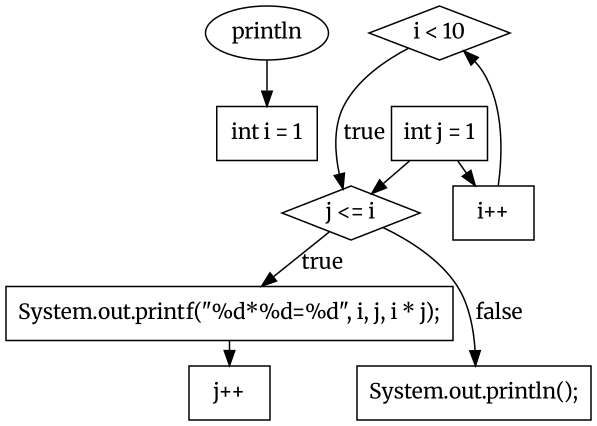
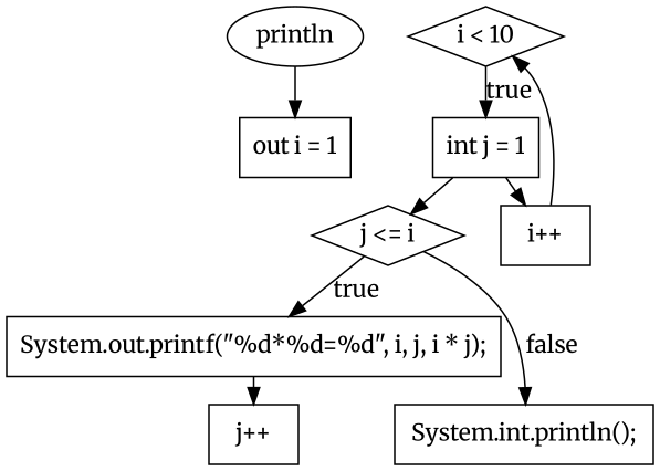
  digraph {
    fontname=Merriweather
    nodesep=0.1
    ranksep=0.1
    node [fillcolor=white fontname=Merriweather shape=box style=filled]
    edge [fontname=Merriweather]
    n1 [label=println shape=ellipse]
-   n2 [label="int i = 1"]
+   n2 [label="out i = 1"]
    n3 [label="i \< 10" shape=diamond]
    n4 [label="int j = 1"]
    n5 [label="j \<= i" shape=diamond]
    n6 [label="i++"]
    n7 [label="System.out.printf(\"%d*%d=%d\", i, j, i * j);"]
-   n8 [label="System.out.println();"]
+   n8 [label="System.int.println();"]
    n9 [label="j++"]
    n1 -> n2
-   n3 -> n5 [label=true minlen=1]
+   n3 -> n4 [label=true minlen=1]
    n4 -> n5
    n4 -> n6
    n5 -> n7 [label=true minlen=1]
    n5 -> n8 [label=false minlen=2]
    n6 -> n3
    n7 -> n9
  }
